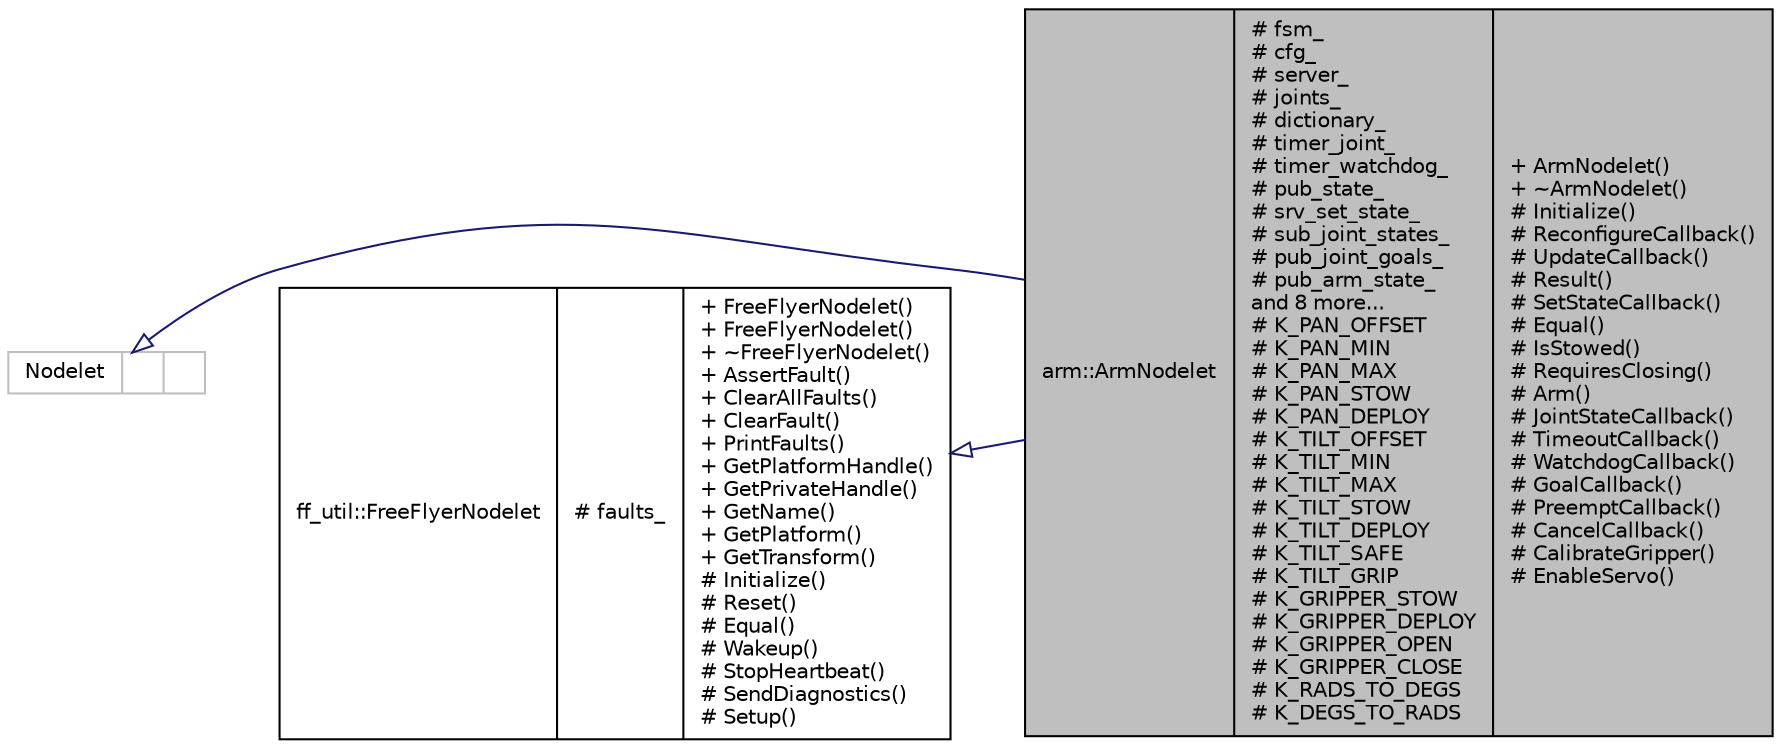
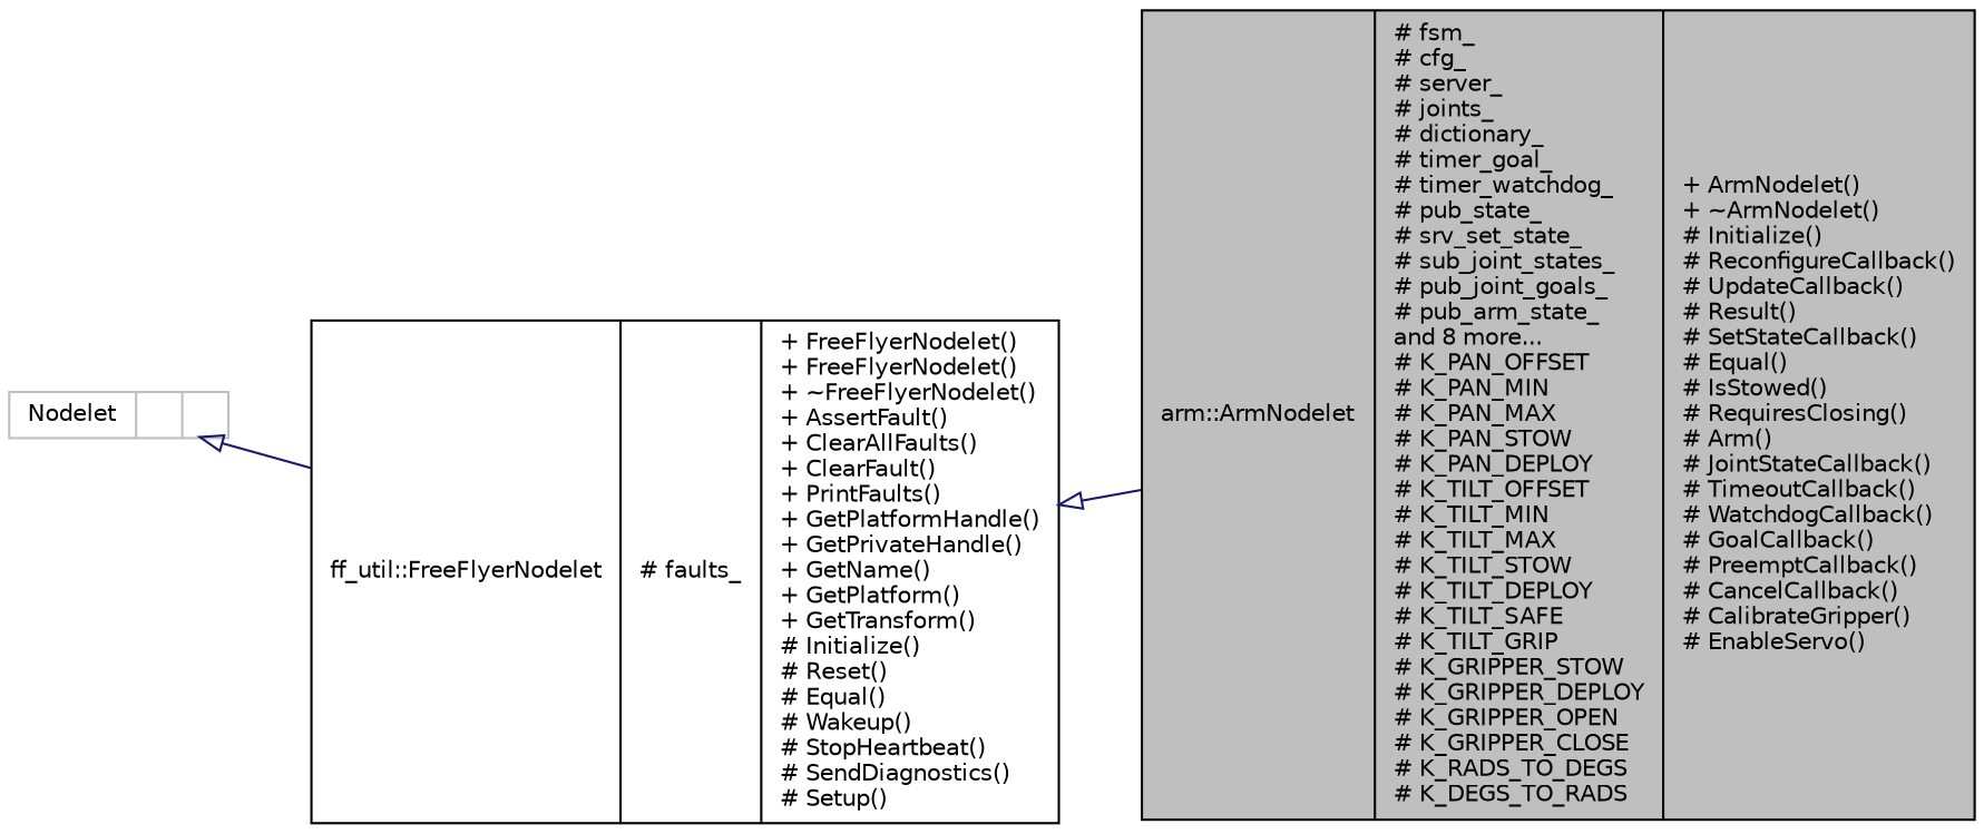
  digraph {
    rankdir=LR
    node [color=black fillcolor=white fontname=Helvetica fontsize=10 shape=record style=filled]
    edge [arrowtail=onormal color=midnightblue dir=back fontname=Helvetica fontsize=10 labelfontname=Helvetica labelfontsize=10 style=solid]
-   n1 [fillcolor=grey75 fontcolor=black height=0.2 label="{arm::ArmNodelet\n|# fsm_\l# cfg_\l# server_\l# joints_\l# dictionary_\l# timer_joint_\l# timer_watchdog_\l# pub_state_\l# srv_set_state_\l# sub_joint_states_\l# pub_joint_goals_\l# pub_arm_state_\land 8 more...\l# K_PAN_OFFSET\l# K_PAN_MIN\l# K_PAN_MAX\l# K_PAN_STOW\l# K_PAN_DEPLOY\l# K_TILT_OFFSET\l# K_TILT_MIN\l# K_TILT_MAX\l# K_TILT_STOW\l# K_TILT_DEPLOY\l# K_TILT_SAFE\l# K_TILT_GRIP\l# K_GRIPPER_STOW\l# K_GRIPPER_DEPLOY\l# K_GRIPPER_OPEN\l# K_GRIPPER_CLOSE\l# K_RADS_TO_DEGS\l# K_DEGS_TO_RADS\l|+ ArmNodelet()\l+ ~ArmNodelet()\l# Initialize()\l# ReconfigureCallback()\l# UpdateCallback()\l# Result()\l# SetStateCallback()\l# Equal()\l# IsStowed()\l# RequiresClosing()\l# Arm()\l# JointStateCallback()\l# TimeoutCallback()\l# WatchdogCallback()\l# GoalCallback()\l# PreemptCallback()\l# CancelCallback()\l# CalibrateGripper()\l# EnableServo()\l}" width=0.4]
+   n1 [fillcolor=grey75 fontcolor=black height=0.2 label="{arm::ArmNodelet\n|# fsm_\l# cfg_\l# server_\l# joints_\l# dictionary_\l# timer_goal_\l# timer_watchdog_\l# pub_state_\l# srv_set_state_\l# sub_joint_states_\l# pub_joint_goals_\l# pub_arm_state_\land 8 more...\l# K_PAN_OFFSET\l# K_PAN_MIN\l# K_PAN_MAX\l# K_PAN_STOW\l# K_PAN_DEPLOY\l# K_TILT_OFFSET\l# K_TILT_MIN\l# K_TILT_MAX\l# K_TILT_STOW\l# K_TILT_DEPLOY\l# K_TILT_SAFE\l# K_TILT_GRIP\l# K_GRIPPER_STOW\l# K_GRIPPER_DEPLOY\l# K_GRIPPER_OPEN\l# K_GRIPPER_CLOSE\l# K_RADS_TO_DEGS\l# K_DEGS_TO_RADS\l|+ ArmNodelet()\l+ ~ArmNodelet()\l# Initialize()\l# ReconfigureCallback()\l# UpdateCallback()\l# Result()\l# SetStateCallback()\l# Equal()\l# IsStowed()\l# RequiresClosing()\l# Arm()\l# JointStateCallback()\l# TimeoutCallback()\l# WatchdogCallback()\l# GoalCallback()\l# PreemptCallback()\l# CancelCallback()\l# CalibrateGripper()\l# EnableServo()\l}" width=0.4]
    n2 [height=0.2 label="{ff_util::FreeFlyerNodelet\n|# faults_\l|+ FreeFlyerNodelet()\l+ FreeFlyerNodelet()\l+ ~FreeFlyerNodelet()\l+ AssertFault()\l+ ClearAllFaults()\l+ ClearFault()\l+ PrintFaults()\l+ GetPlatformHandle()\l+ GetPrivateHandle()\l+ GetName()\l+ GetPlatform()\l+ GetTransform()\l# Initialize()\l# Reset()\l# Equal()\l# Wakeup()\l# StopHeartbeat()\l# SendDiagnostics()\l# Setup()\l}" width=0.4]
    n3 [color=grey75 height=0.2 label="{Nodelet\n||}" width=0.4]
    n2 -> n1
-   n3 -> n1
+   n3 -> n2
  }
